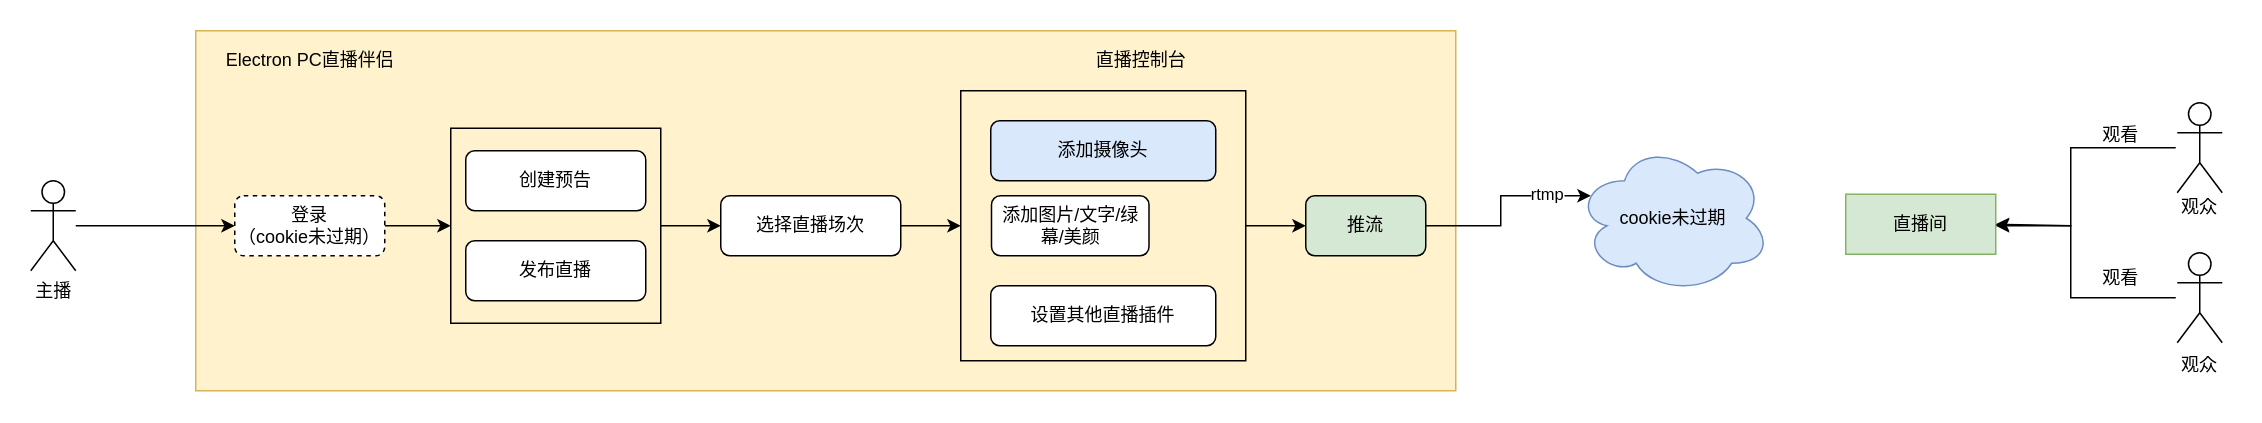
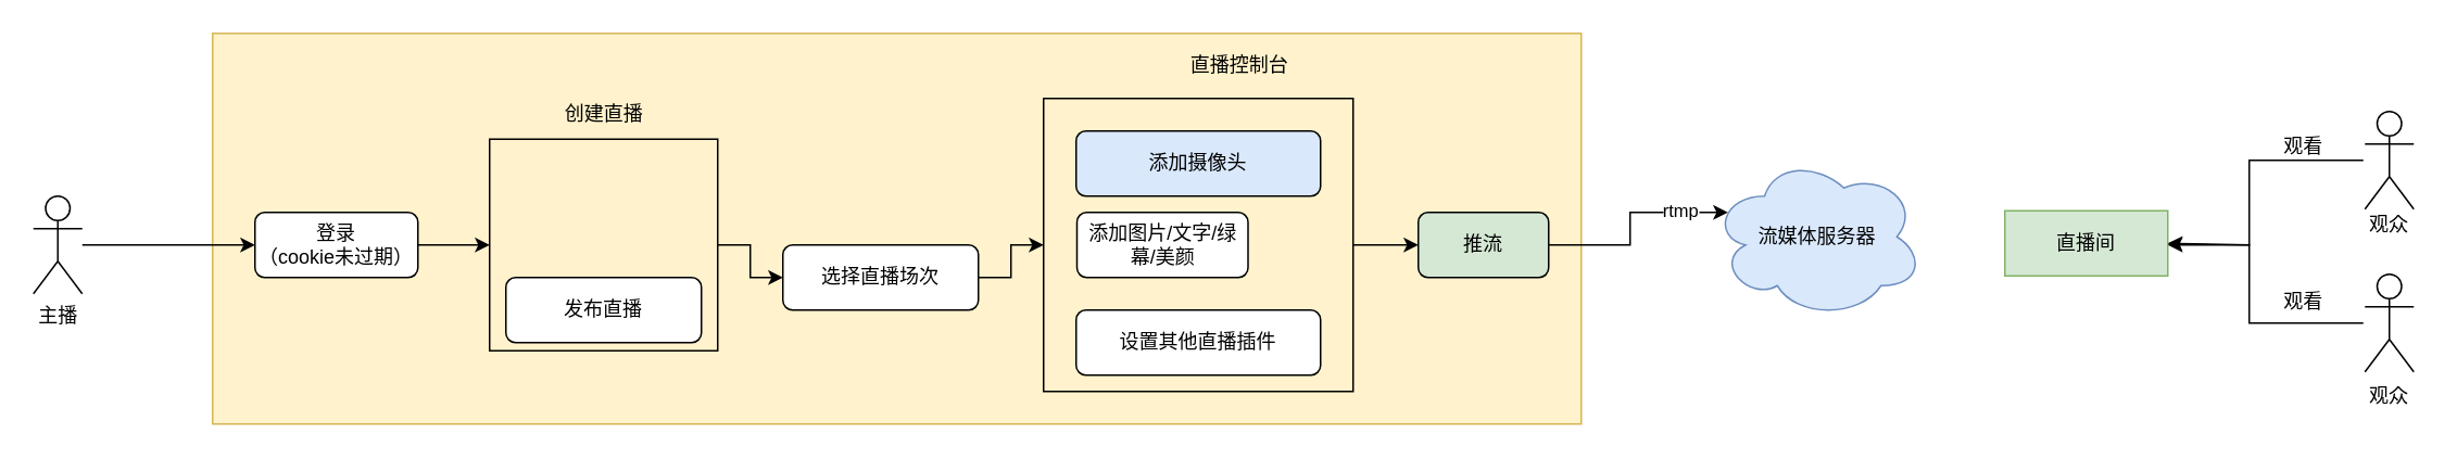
  <mxCell id="0" />
  <mxCell id="1" parent="0" />
  <mxCell id="2" value="" style="rounded=0;whiteSpace=wrap;html=1;fillColor=#fff2cc;strokeColor=#d6b656;" vertex="1" parent="1"><mxGeometry x="130" y="20" width="840" height="240" as="geometry" /></mxCell>
  <mxCell id="3" style="edgeStyle=orthogonalEdgeStyle;rounded=0;orthogonalLoop=1;jettySize=auto;html=1;exitX=1;exitY=0.5;exitDx=0;exitDy=0;entryX=0;entryY=0.5;entryDx=0;entryDy=0;" edge="1" parent="1" source="4" target="11"><mxGeometry relative="1" as="geometry" /></mxCell>
  <mxCell id="4" value="" style="rounded=0;whiteSpace=wrap;html=1;fillColor=none;" vertex="1" parent="1"><mxGeometry x="300" y="85" width="140" height="130" as="geometry" /></mxCell>
  <mxCell id="5" value="主播" style="shape=umlActor;verticalLabelPosition=bottom;verticalAlign=top;html=1;" vertex="1" parent="1"><mxGeometry x="20" y="120" width="30" height="60" as="geometry" /></mxCell>
- <mxCell id="6" value="创建预告" style="rounded=1;whiteSpace=wrap;html=1;" vertex="1" parent="1"><mxGeometry x="310" y="100" width="120" height="40" as="geometry" /></mxCell>
- <mxCell id="7" value="发布直播" style="rounded=1;whiteSpace=wrap;html=1;" vertex="1" parent="1"><mxGeometry x="310" y="160" width="120" height="40" as="geometry" /></mxCell>
+ <mxCell id="7" value="发布直播" style="rounded=1;whiteSpace=wrap;html=1;" vertex="1" parent="1"><mxGeometry x="310" y="170" width="120" height="40" as="geometry" /></mxCell>
  <mxCell id="8" value="" style="endArrow=classic;html=1;entryX=0;entryY=0.5;entryDx=0;entryDy=0;" edge="1" parent="1" target="13"><mxGeometry width="50" height="50" relative="1" as="geometry"><mxPoint x="50" y="150" as="sourcePoint" /><mxPoint x="180" y="150" as="targetPoint" /></mxGeometry></mxCell>
+ <mxCell id="9" value="创建直播" style="text;html=1;align=center;verticalAlign=middle;resizable=0;points=[];autosize=1;strokeColor=none;" vertex="1" parent="1"><mxGeometry x="340" y="60" width="60" height="20" as="geometry" /></mxCell>
  <mxCell id="10" style="edgeStyle=orthogonalEdgeStyle;rounded=0;orthogonalLoop=1;jettySize=auto;html=1;exitX=1;exitY=0.5;exitDx=0;exitDy=0;entryX=0;entryY=0.5;entryDx=0;entryDy=0;" edge="1" parent="1" source="11" target="15"><mxGeometry relative="1" as="geometry" /></mxCell>
- <mxCell id="11" value="选择直播场次" style="rounded=1;whiteSpace=wrap;html=1;" vertex="1" parent="1"><mxGeometry x="480" y="130" width="120" height="40" as="geometry" /></mxCell>
+ <mxCell id="11" value="选择直播场次" style="rounded=1;whiteSpace=wrap;html=1;" vertex="1" parent="1"><mxGeometry x="480" y="150" width="120" height="40" as="geometry" /></mxCell>
  <mxCell id="12" style="edgeStyle=orthogonalEdgeStyle;rounded=0;orthogonalLoop=1;jettySize=auto;html=1;exitX=1;exitY=0.5;exitDx=0;exitDy=0;entryX=0;entryY=0.5;entryDx=0;entryDy=0;" edge="1" parent="1" source="13" target="4"><mxGeometry relative="1" as="geometry" /></mxCell>
- <mxCell id="13" value="登录&lt;br&gt;（cookie未过期）" style="rounded=1;whiteSpace=wrap;html=1;dashed=1;" vertex="1" parent="1"><mxGeometry x="156" y="130" width="100" height="40" as="geometry" /></mxCell>
+ <mxCell id="13" value="登录&lt;br&gt;（cookie未过期）" style="rounded=1;whiteSpace=wrap;html=1;" vertex="1" parent="1"><mxGeometry x="156" y="130" width="100" height="40" as="geometry" /></mxCell>
  <mxCell id="14" value="" style="edgeStyle=orthogonalEdgeStyle;rounded=0;orthogonalLoop=1;jettySize=auto;html=1;" edge="1" parent="1" source="15" target="21"><mxGeometry relative="1" as="geometry" /></mxCell>
  <mxCell id="15" value="" style="rounded=0;whiteSpace=wrap;html=1;fillColor=none;" vertex="1" parent="1"><mxGeometry x="640" y="60" width="190" height="180" as="geometry" /></mxCell>
  <mxCell id="16" value="添加摄像头" style="rounded=1;whiteSpace=wrap;html=1;fillColor=#dae8fc;" vertex="1" parent="1"><mxGeometry x="660" y="80" width="150" height="40" as="geometry" /></mxCell>
  <mxCell id="17" value="添加图片/文字/绿幕/美颜" style="rounded=1;whiteSpace=wrap;html=1;" vertex="1" parent="1"><mxGeometry x="660.5" y="130" width="105" height="40" as="geometry" /></mxCell>
  <mxCell id="18" value="设置其他直播插件" style="rounded=1;whiteSpace=wrap;html=1;" vertex="1" parent="1"><mxGeometry x="660" y="190" width="150" height="40" as="geometry" /></mxCell>
  <mxCell id="19" style="edgeStyle=orthogonalEdgeStyle;rounded=0;orthogonalLoop=1;jettySize=auto;html=1;exitX=1;exitY=0.5;exitDx=0;exitDy=0;" edge="1" parent="1" source="21"><mxGeometry relative="1" as="geometry"><mxPoint x="1060" y="130" as="targetPoint" /><Array as="points"><mxPoint x="1000" y="150" /><mxPoint x="1000" y="130" /></Array></mxGeometry></mxCell>
  <mxCell id="20" value="rtmp" style="edgeLabel;html=1;align=center;verticalAlign=middle;resizable=0;points=[];" vertex="1" connectable="0" parent="19"><mxGeometry x="0.403" y="1" relative="1" as="geometry"><mxPoint x="9" y="-1" as="offset" /></mxGeometry></mxCell>
  <mxCell id="21" value="推流" style="rounded=1;whiteSpace=wrap;html=1;fillColor=#d5e8d4;" vertex="1" parent="1"><mxGeometry x="870" y="130" width="80" height="40" as="geometry" /></mxCell>
- <mxCell id="22" value="cookie未过期" style="shape=cloud;whiteSpace=wrap;html=1;fillColor=#dae8fc;strokeColor=#6c8ebf;" vertex="1" parent="1"><mxGeometry x="1050" y="95" width="130" height="100" as="geometry" /></mxCell>
+ <mxCell id="22" value="流媒体服务器" style="shape=cloud;whiteSpace=wrap;html=1;fillColor=#dae8fc;strokeColor=#6c8ebf;" vertex="1" parent="1"><mxGeometry x="1050" y="95" width="130" height="100" as="geometry" /></mxCell>
  <mxCell id="23" value="直播间" style="rounded=0;whiteSpace=wrap;html=1;fillColor=#d5e8d4;strokeColor=#82b366;" vertex="1" parent="1"><mxGeometry x="1230" y="129" width="100" height="40" as="geometry" /></mxCell>
  <mxCell id="24" style="edgeStyle=orthogonalEdgeStyle;rounded=0;orthogonalLoop=1;jettySize=auto;html=1;" edge="1" parent="1"><mxGeometry relative="1" as="geometry"><mxPoint x="1330" y="150" as="targetPoint" /><mxPoint x="1450" y="198" as="sourcePoint" /><Array as="points"><mxPoint x="1380" y="198" /><mxPoint x="1380" y="150" /></Array></mxGeometry></mxCell>
  <mxCell id="25" value="" style="shape=umlActor;verticalLabelPosition=bottom;verticalAlign=top;html=1;" vertex="1" parent="1"><mxGeometry x="1451" y="168" width="30" height="60" as="geometry" /></mxCell>
  <mxCell id="26" style="edgeStyle=orthogonalEdgeStyle;rounded=0;orthogonalLoop=1;jettySize=auto;html=1;entryX=1;entryY=0.5;entryDx=0;entryDy=0;" edge="1" parent="1" target="23"><mxGeometry relative="1" as="geometry"><mxPoint x="1450" y="98" as="sourcePoint" /><Array as="points"><mxPoint x="1380" y="98" /><mxPoint x="1380" y="150" /></Array></mxGeometry></mxCell>
  <mxCell id="27" value="" style="shape=umlActor;verticalLabelPosition=bottom;verticalAlign=top;html=1;" vertex="1" parent="1"><mxGeometry x="1451" y="68" width="30" height="60" as="geometry" /></mxCell>
  <mxCell id="28" value="观众" style="text;html=1;strokeColor=none;fillColor=none;align=center;verticalAlign=middle;whiteSpace=wrap;rounded=0;" vertex="1" parent="1"><mxGeometry x="1446" y="233" width="40" height="20" as="geometry" /></mxCell>
  <mxCell id="29" value="直播控制台" style="text;html=1;align=center;verticalAlign=middle;resizable=0;points=[];autosize=1;strokeColor=none;" vertex="1" parent="1"><mxGeometry x="720" y="30" width="80" height="20" as="geometry" /></mxCell>
- <mxCell id="30" value="Electron PC直播伴侣" style="text;html=1;align=center;verticalAlign=middle;resizable=0;points=[];autosize=1;strokeColor=none;" vertex="1" parent="1"><mxGeometry x="141" y="30" width="130" height="20" as="geometry" /></mxCell>
  <mxCell id="31" value="观看" style="text;html=1;align=center;verticalAlign=middle;resizable=0;points=[];autosize=1;strokeColor=none;" vertex="1" parent="1"><mxGeometry x="1393" y="80" width="40" height="20" as="geometry" /></mxCell>
  <mxCell id="32" value="观众" style="text;html=1;strokeColor=none;fillColor=none;align=center;verticalAlign=middle;whiteSpace=wrap;rounded=0;" vertex="1" parent="1"><mxGeometry x="1446" y="128" width="40" height="20" as="geometry" /></mxCell>
  <mxCell id="33" value="观看" style="text;html=1;align=center;verticalAlign=middle;resizable=0;points=[];autosize=1;strokeColor=none;" vertex="1" parent="1"><mxGeometry x="1393" y="175" width="40" height="20" as="geometry" /></mxCell>
